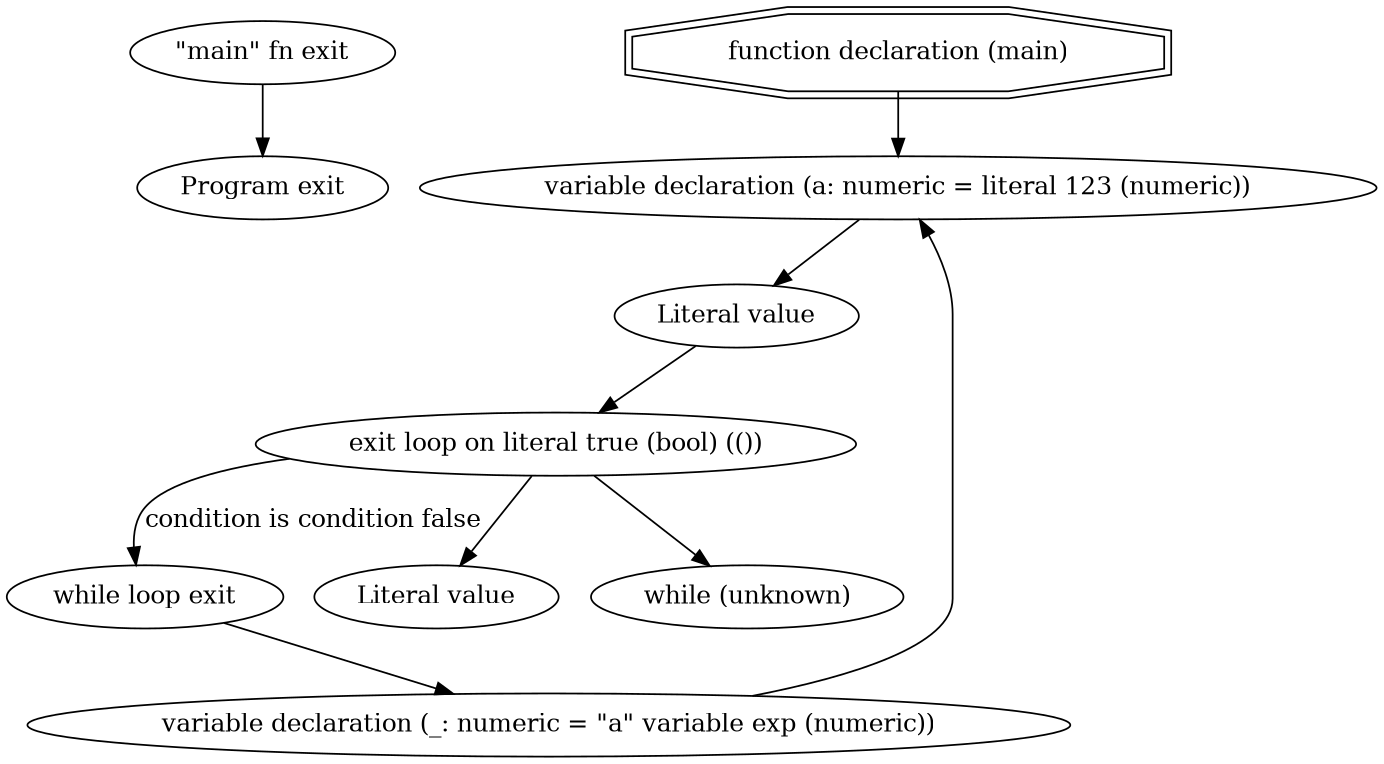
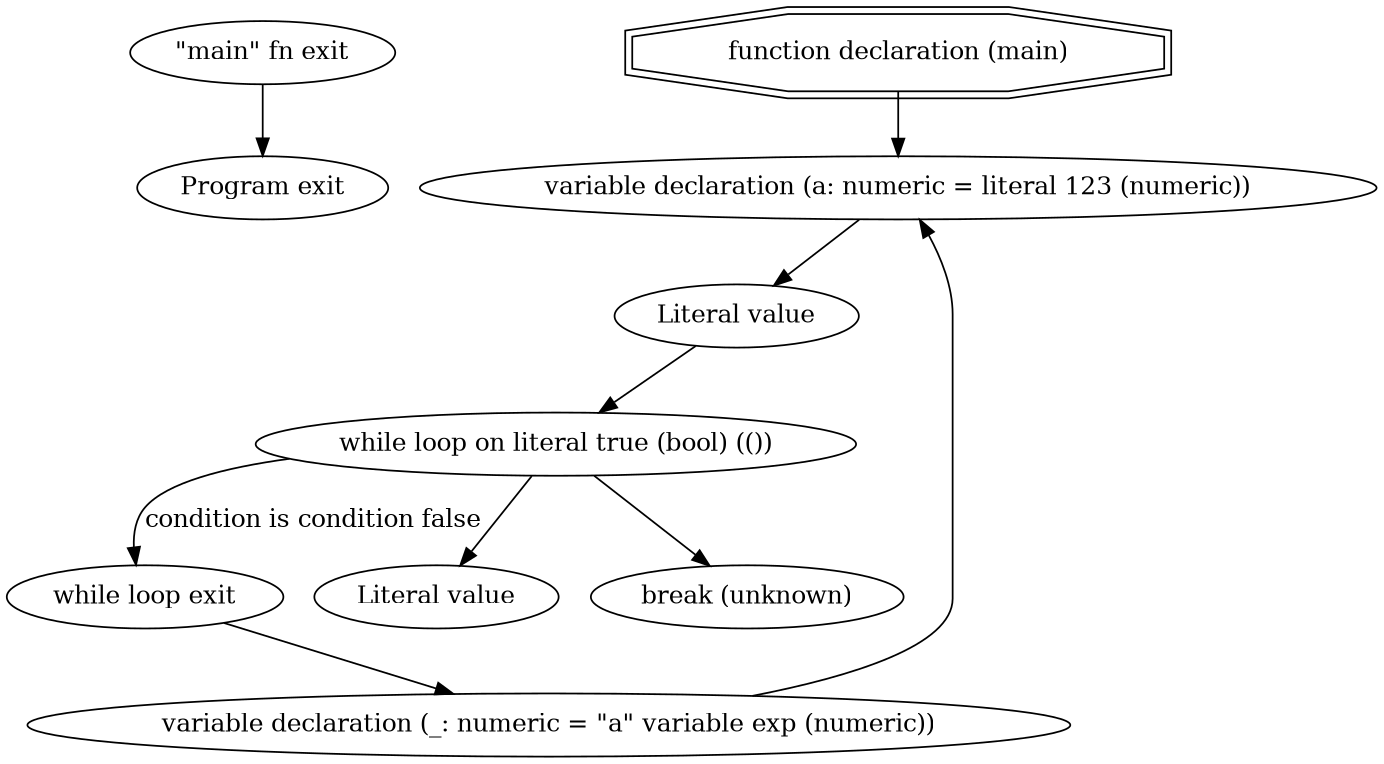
  digraph {
    n1 [label="Program exit"]
    n2 [label="function declaration (main)" shape=doubleoctagon]
    n3 [label="variable declaration (a: numeric = literal 123 (numeric))"]
    n4 [label="Literal value"]
    n5 [label="\"main\" fn exit"]
-   n6 [label="exit loop on literal true (bool) (())"]
+   n6 [label="while loop on literal true (bool) (())"]
    n7 [label="while loop exit"]
    n8 [label="Literal value"]
-   n9 [label="while (unknown)"]
+   n9 [label="break (unknown)"]
    n10 [label="variable declaration (_: numeric = \"a\" variable exp (numeric))"]
    n2 -> n3
    n3 -> n4
    n4 -> n6
    n5 -> n1
    n6 -> n7 [label="condition is condition false"]
    n6 -> n8
    n6 -> n9
    n7 -> n10
    n10 -> n3
  }
